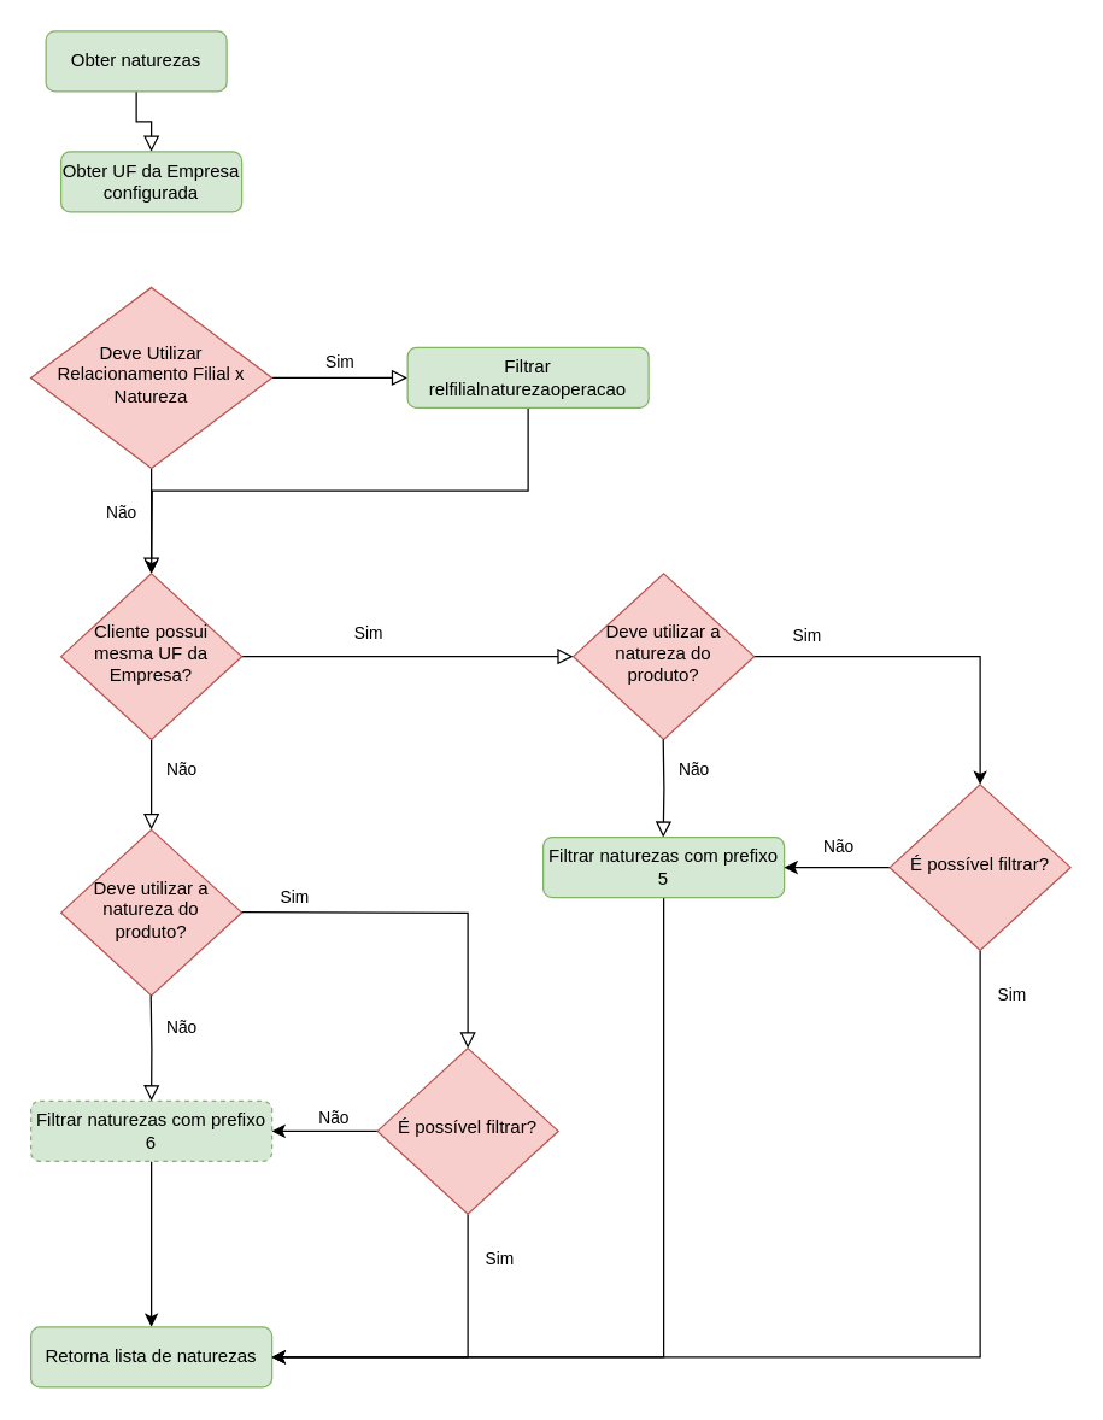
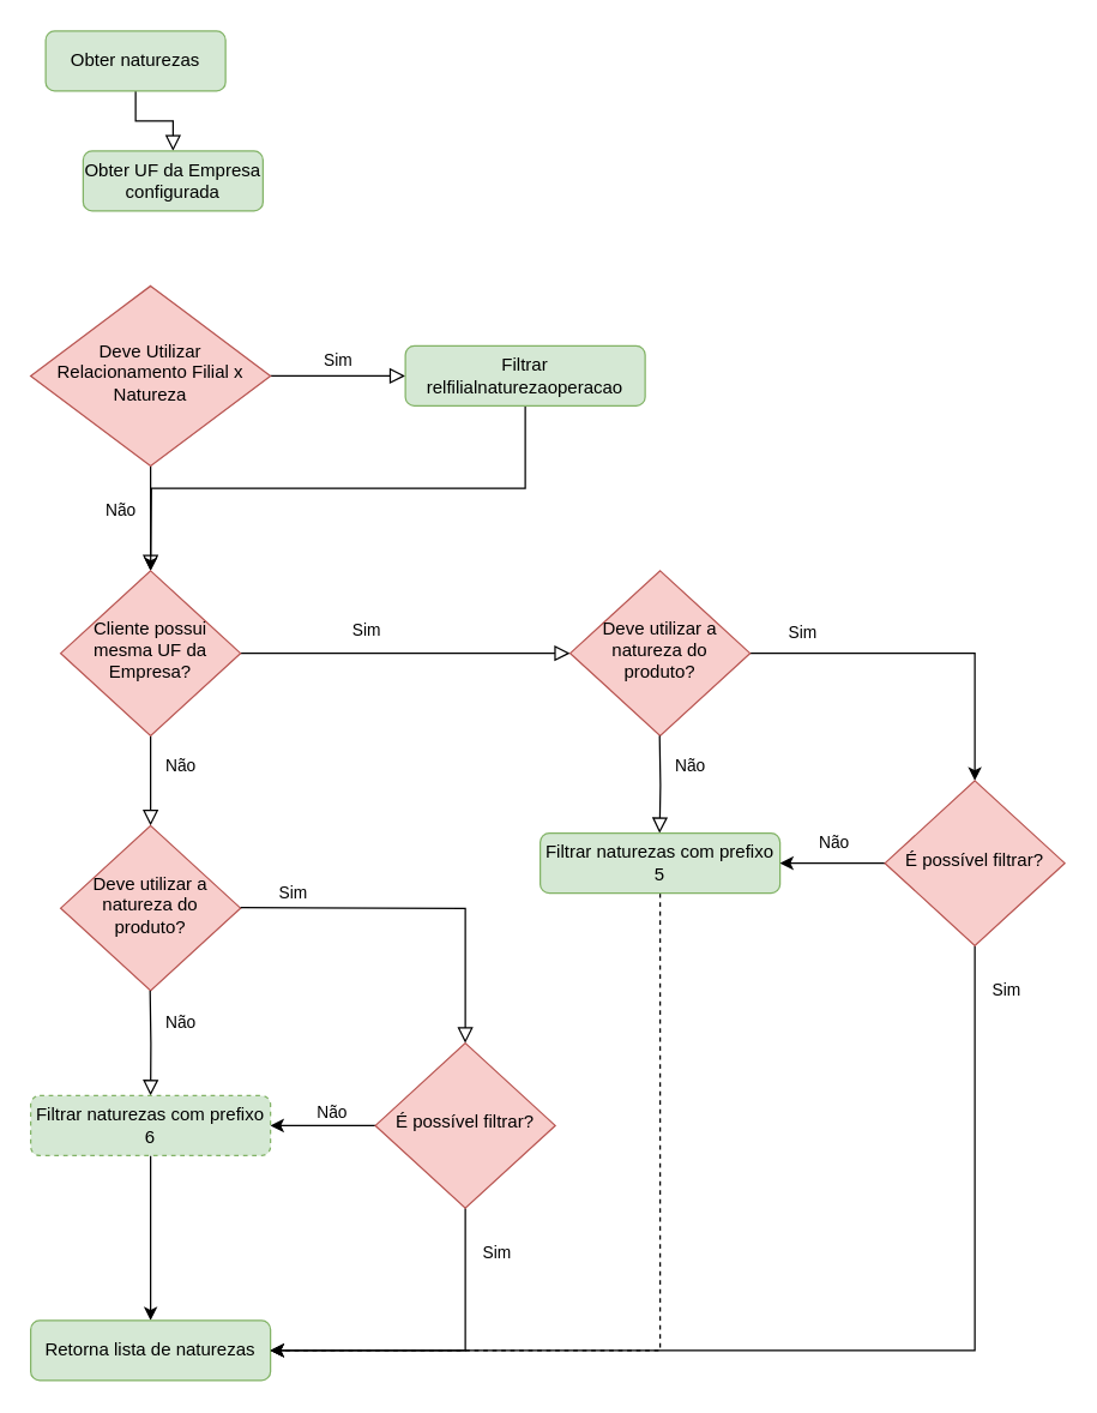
  <mxCell id="0" />
  <mxCell id="1" parent="0" />
  <mxCell id="2" value="" style="rounded=0;html=1;jettySize=auto;orthogonalLoop=1;fontSize=11;endArrow=block;endFill=0;endSize=8;strokeWidth=1;shadow=0;labelBackgroundColor=none;edgeStyle=orthogonalEdgeStyle;entryX=0.5;entryY=0;entryDx=0;entryDy=0;" parent="1" source="3" target="12" edge="1"><mxGeometry relative="1" as="geometry" /></mxCell>
  <mxCell id="3" value="Obter naturezas" style="rounded=1;whiteSpace=wrap;html=1;fontSize=12;glass=0;strokeWidth=1;shadow=0;fillColor=#d5e8d4;strokeColor=#82b366;" parent="1" vertex="1"><mxGeometry x="30" y="20" width="120" height="40" as="geometry" /></mxCell>
  <mxCell id="4" value="Não" style="rounded=0;html=1;jettySize=auto;orthogonalLoop=1;fontSize=11;endArrow=block;endFill=0;endSize=8;strokeWidth=1;shadow=0;labelBackgroundColor=none;edgeStyle=orthogonalEdgeStyle;" parent="1" source="6" target="11" edge="1"><mxGeometry x="-0.143" y="-20" relative="1" as="geometry"><mxPoint as="offset" /></mxGeometry></mxCell>
  <mxCell id="5" value="Sim" style="edgeStyle=orthogonalEdgeStyle;rounded=0;html=1;jettySize=auto;orthogonalLoop=1;fontSize=11;endArrow=block;endFill=0;endSize=8;strokeWidth=1;shadow=0;labelBackgroundColor=none;" parent="1" source="6" target="8" edge="1"><mxGeometry y="10" relative="1" as="geometry"><mxPoint as="offset" /></mxGeometry></mxCell>
  <mxCell id="6" value="Deve Utilizar Relacionamento Filial x Natureza" style="rhombus;whiteSpace=wrap;html=1;shadow=0;fontFamily=Helvetica;fontSize=12;align=center;strokeWidth=1;spacing=6;spacingTop=-4;fillColor=#f8cecc;strokeColor=#b85450;" parent="1" vertex="1"><mxGeometry x="20" y="190" width="160" height="120" as="geometry" /></mxCell>
  <mxCell id="7" style="edgeStyle=orthogonalEdgeStyle;rounded=0;orthogonalLoop=1;jettySize=auto;html=1;exitX=0.5;exitY=1;exitDx=0;exitDy=0;" edge="1" parent="1" source="8"><mxGeometry relative="1" as="geometry"><mxPoint x="100" y="380" as="targetPoint" /></mxGeometry></mxCell>
  <mxCell id="8" value="Filtrar relfilialnaturezaoperacao" style="rounded=1;whiteSpace=wrap;html=1;fontSize=12;glass=0;strokeWidth=1;shadow=0;fillColor=#d5e8d4;strokeColor=#82b366;" parent="1" vertex="1"><mxGeometry x="270" y="230" width="160" height="40" as="geometry" /></mxCell>
  <mxCell id="9" value="Não" style="rounded=0;html=1;jettySize=auto;orthogonalLoop=1;fontSize=11;endArrow=block;endFill=0;endSize=8;strokeWidth=1;shadow=0;labelBackgroundColor=none;edgeStyle=orthogonalEdgeStyle;entryX=0.5;entryY=0;entryDx=0;entryDy=0;" parent="1" source="11" target="17" edge="1"><mxGeometry x="-0.333" y="20" relative="1" as="geometry"><mxPoint as="offset" /><mxPoint x="100" y="555" as="targetPoint" /></mxGeometry></mxCell>
  <mxCell id="10" value="Sim" style="edgeStyle=orthogonalEdgeStyle;rounded=0;html=1;jettySize=auto;orthogonalLoop=1;fontSize=11;endArrow=block;endFill=0;endSize=8;strokeWidth=1;shadow=0;labelBackgroundColor=none;entryX=0;entryY=0.5;entryDx=0;entryDy=0;" parent="1" source="11" target="15" edge="1"><mxGeometry x="-0.234" y="15" relative="1" as="geometry"><mxPoint as="offset" /><mxPoint x="290" y="435" as="targetPoint" /></mxGeometry></mxCell>
  <mxCell id="11" value="Cliente possui mesma UF da Empresa?" style="rhombus;whiteSpace=wrap;html=1;shadow=0;fontFamily=Helvetica;fontSize=12;align=center;strokeWidth=1;spacing=6;spacingTop=-4;fillColor=#f8cecc;strokeColor=#b85450;" parent="1" vertex="1"><mxGeometry x="40" y="380" width="120" height="110" as="geometry" /></mxCell>
- <mxCell id="12" value="Obter UF da Empresa configurada" style="rounded=1;whiteSpace=wrap;html=1;fontSize=12;glass=0;strokeWidth=1;shadow=0;fillColor=#d5e8d4;strokeColor=#82b366;" vertex="1" parent="1"><mxGeometry x="40" y="100" width="120" height="40" as="geometry" /></mxCell>
+ <mxCell id="12" value="Obter UF da Empresa configurada" style="rounded=1;whiteSpace=wrap;html=1;fontSize=12;glass=0;strokeWidth=1;shadow=0;fillColor=#d5e8d4;strokeColor=#82b366;" vertex="1" parent="1"><mxGeometry x="55" y="100" width="120" height="40" as="geometry" /></mxCell>
  <mxCell id="13" style="edgeStyle=orthogonalEdgeStyle;rounded=0;orthogonalLoop=1;jettySize=auto;html=1;exitX=1;exitY=0.5;exitDx=0;exitDy=0;entryX=0.5;entryY=0;entryDx=0;entryDy=0;" edge="1" parent="1" source="15" target="35"><mxGeometry relative="1" as="geometry" /></mxCell>
  <mxCell id="14" value="Sim" style="edgeLabel;html=1;align=center;verticalAlign=middle;resizable=0;points=[];" vertex="1" connectable="0" parent="13"><mxGeometry x="-0.707" relative="1" as="geometry"><mxPoint y="-15" as="offset" /></mxGeometry></mxCell>
  <mxCell id="15" value="Deve utilizar a natureza do produto?" style="rhombus;whiteSpace=wrap;html=1;shadow=0;fontFamily=Helvetica;fontSize=12;align=center;strokeWidth=1;spacing=6;spacingTop=-4;fillColor=#f8cecc;strokeColor=#b85450;" vertex="1" parent="1"><mxGeometry x="380" y="380" width="120" height="110" as="geometry" /></mxCell>
  <mxCell id="16" value="Não" style="rounded=0;html=1;jettySize=auto;orthogonalLoop=1;fontSize=11;endArrow=block;endFill=0;endSize=8;strokeWidth=1;shadow=0;labelBackgroundColor=none;edgeStyle=orthogonalEdgeStyle;entryX=0.498;entryY=0;entryDx=0;entryDy=0;entryPerimeter=0;" edge="1" parent="1" target="20"><mxGeometry x="-0.38" y="20" relative="1" as="geometry"><mxPoint as="offset" /><mxPoint x="439.66" y="490" as="sourcePoint" /><mxPoint x="439.66" y="555" as="targetPoint" /></mxGeometry></mxCell>
  <mxCell id="17" value="Deve utilizar a natureza do produto?" style="rhombus;whiteSpace=wrap;html=1;shadow=0;fontFamily=Helvetica;fontSize=12;align=center;strokeWidth=1;spacing=6;spacingTop=-4;fillColor=#f8cecc;strokeColor=#b85450;" vertex="1" parent="1"><mxGeometry x="40" y="550" width="120" height="110" as="geometry" /></mxCell>
  <mxCell id="18" value="Não" style="rounded=0;html=1;jettySize=auto;orthogonalLoop=1;fontSize=11;endArrow=block;endFill=0;endSize=8;strokeWidth=1;shadow=0;labelBackgroundColor=none;edgeStyle=orthogonalEdgeStyle;entryX=0.5;entryY=0;entryDx=0;entryDy=0;" edge="1" parent="1" target="22"><mxGeometry x="-0.421" y="20" relative="1" as="geometry"><mxPoint y="1" as="offset" /><mxPoint x="99.66" y="660" as="sourcePoint" /><mxPoint x="99.66" y="725" as="targetPoint" /></mxGeometry></mxCell>
- <mxCell id="19" style="edgeStyle=orthogonalEdgeStyle;rounded=0;orthogonalLoop=1;jettySize=auto;html=1;entryX=1;entryY=0.5;entryDx=0;entryDy=0;" edge="1" parent="1" source="20" target="23"><mxGeometry relative="1" as="geometry"><mxPoint x="270" y="850" as="targetPoint" /><Array as="points"><mxPoint x="440" y="900" /></Array></mxGeometry></mxCell>
+ <mxCell id="19" style="edgeStyle=orthogonalEdgeStyle;rounded=0;orthogonalLoop=1;jettySize=auto;html=1;entryX=1;entryY=0.5;entryDx=0;entryDy=0;dashed=1;" edge="1" parent="1" source="20" target="23"><mxGeometry relative="1" as="geometry"><mxPoint x="270" y="850" as="targetPoint" /><Array as="points"><mxPoint x="440" y="900" /></Array></mxGeometry></mxCell>
  <mxCell id="20" value="Filtrar naturezas com prefixo 5" style="rounded=1;whiteSpace=wrap;html=1;fontSize=12;glass=0;strokeWidth=1;shadow=0;fillColor=#d5e8d4;strokeColor=#82b366;" vertex="1" parent="1"><mxGeometry x="360" y="555" width="160" height="40" as="geometry" /></mxCell>
  <mxCell id="21" style="edgeStyle=orthogonalEdgeStyle;rounded=0;orthogonalLoop=1;jettySize=auto;html=1;exitX=0.5;exitY=1;exitDx=0;exitDy=0;entryX=0.5;entryY=0;entryDx=0;entryDy=0;" edge="1" parent="1" source="22" target="23"><mxGeometry relative="1" as="geometry" /></mxCell>
  <mxCell id="22" value="Filtrar naturezas com prefixo 6" style="rounded=1;whiteSpace=wrap;html=1;fontSize=12;glass=0;strokeWidth=1;shadow=0;fillColor=#d5e8d4;strokeColor=#82b366;dashed=1;" vertex="1" parent="1"><mxGeometry x="20" y="730" width="160" height="40" as="geometry" /></mxCell>
  <mxCell id="23" value="Retorna lista de naturezas" style="rounded=1;whiteSpace=wrap;html=1;fontSize=12;glass=0;strokeWidth=1;shadow=0;fillColor=#d5e8d4;strokeColor=#82b366;" vertex="1" parent="1"><mxGeometry x="20" y="880" width="160" height="40" as="geometry" /></mxCell>
  <mxCell id="24" value="" style="edgeStyle=orthogonalEdgeStyle;rounded=0;html=1;jettySize=auto;orthogonalLoop=1;fontSize=11;endArrow=block;endFill=0;endSize=8;strokeWidth=1;shadow=0;labelBackgroundColor=none;entryX=0.5;entryY=0;entryDx=0;entryDy=0;" edge="1" parent="1" target="30"><mxGeometry x="-0.836" y="15" relative="1" as="geometry"><mxPoint as="offset" /><mxPoint x="160" y="604.66" as="sourcePoint" /><mxPoint x="180" y="850" as="targetPoint" /><Array as="points" /></mxGeometry></mxCell>
  <mxCell id="25" value="Sim" style="edgeLabel;html=1;align=center;verticalAlign=middle;resizable=0;points=[];" vertex="1" connectable="0" parent="24"><mxGeometry x="-0.71" relative="1" as="geometry"><mxPoint y="-10" as="offset" /></mxGeometry></mxCell>
  <mxCell id="26" style="edgeStyle=orthogonalEdgeStyle;rounded=0;orthogonalLoop=1;jettySize=auto;html=1;entryX=1;entryY=0.5;entryDx=0;entryDy=0;exitX=0.5;exitY=1;exitDx=0;exitDy=0;" edge="1" parent="1" source="30" target="23"><mxGeometry relative="1" as="geometry" /></mxCell>
  <mxCell id="27" value="Sim" style="edgeLabel;html=1;align=center;verticalAlign=middle;resizable=0;points=[];" vertex="1" connectable="0" parent="26"><mxGeometry x="-0.746" y="2" relative="1" as="geometry"><mxPoint x="18" as="offset" /></mxGeometry></mxCell>
  <mxCell id="28" style="edgeStyle=orthogonalEdgeStyle;rounded=0;orthogonalLoop=1;jettySize=auto;html=1;entryX=1;entryY=0.5;entryDx=0;entryDy=0;" edge="1" parent="1" source="30" target="22"><mxGeometry relative="1" as="geometry" /></mxCell>
  <mxCell id="29" value="Não" style="edgeLabel;html=1;align=center;verticalAlign=middle;resizable=0;points=[];" vertex="1" connectable="0" parent="28"><mxGeometry x="-0.142" y="-1" relative="1" as="geometry"><mxPoint y="-9" as="offset" /></mxGeometry></mxCell>
  <mxCell id="30" value="É possível filtrar?" style="rhombus;whiteSpace=wrap;html=1;shadow=0;fontFamily=Helvetica;fontSize=12;align=center;strokeWidth=1;spacing=6;spacingTop=-4;fillColor=#f8cecc;strokeColor=#b85450;" vertex="1" parent="1"><mxGeometry x="250" y="695" width="120" height="110" as="geometry" /></mxCell>
  <mxCell id="31" style="edgeStyle=orthogonalEdgeStyle;rounded=0;orthogonalLoop=1;jettySize=auto;html=1;entryX=1;entryY=0.5;entryDx=0;entryDy=0;" edge="1" parent="1" source="35" target="20"><mxGeometry relative="1" as="geometry" /></mxCell>
  <mxCell id="32" value="Não" style="edgeLabel;html=1;align=center;verticalAlign=middle;resizable=0;points=[];" vertex="1" connectable="0" parent="31"><mxGeometry x="-0.004" y="-1" relative="1" as="geometry"><mxPoint y="-14" as="offset" /></mxGeometry></mxCell>
  <mxCell id="33" style="edgeStyle=orthogonalEdgeStyle;rounded=0;orthogonalLoop=1;jettySize=auto;html=1;entryX=1;entryY=0.5;entryDx=0;entryDy=0;" edge="1" parent="1" source="35" target="23"><mxGeometry relative="1" as="geometry"><Array as="points"><mxPoint x="650" y="900" /></Array></mxGeometry></mxCell>
  <mxCell id="34" value="Sim" style="edgeLabel;html=1;align=center;verticalAlign=middle;resizable=0;points=[];" vertex="1" connectable="0" parent="33"><mxGeometry x="-0.842" y="2" relative="1" as="geometry"><mxPoint x="18" y="-29" as="offset" /></mxGeometry></mxCell>
  <mxCell id="35" value="É possível filtrar?" style="rhombus;whiteSpace=wrap;html=1;shadow=0;fontFamily=Helvetica;fontSize=12;align=center;strokeWidth=1;spacing=6;spacingTop=-4;fillColor=#f8cecc;strokeColor=#b85450;" vertex="1" parent="1"><mxGeometry x="590" y="520" width="120" height="110" as="geometry" /></mxCell>
